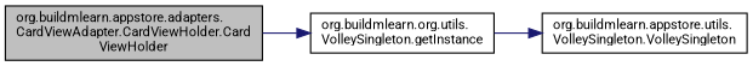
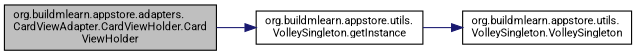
  digraph {
    rankdir=LR
    fontname=Roboto
    node [color=black fontname=Roboto fontsize=10 shape=record]
    edge [color=midnightblue fontname=Roboto fontsize=10 labelfontname=Helvetica labelfontsize=10 style=solid]
    n1 [fillcolor=grey75 fontcolor=black height=0.2 label="org.buildmlearn.appstore.adapters.\lCardViewAdapter.CardViewHolder.Card\lViewHolder" style=filled width=0.4]
-   n2 [height=0.2 label="org.buildmlearn.org.utils.\lVolleySingleton.getInstance" width=0.4]
+   n2 [height=0.2 label="org.buildmlearn.appstore.utils.\lVolleySingleton.getInstance" width=0.4]
    n3 [height=0.2 label="org.buildmlearn.appstore.utils.\lVolleySingleton.VolleySingleton" width=0.4]
    n1 -> n2
    n2 -> n3
  }
